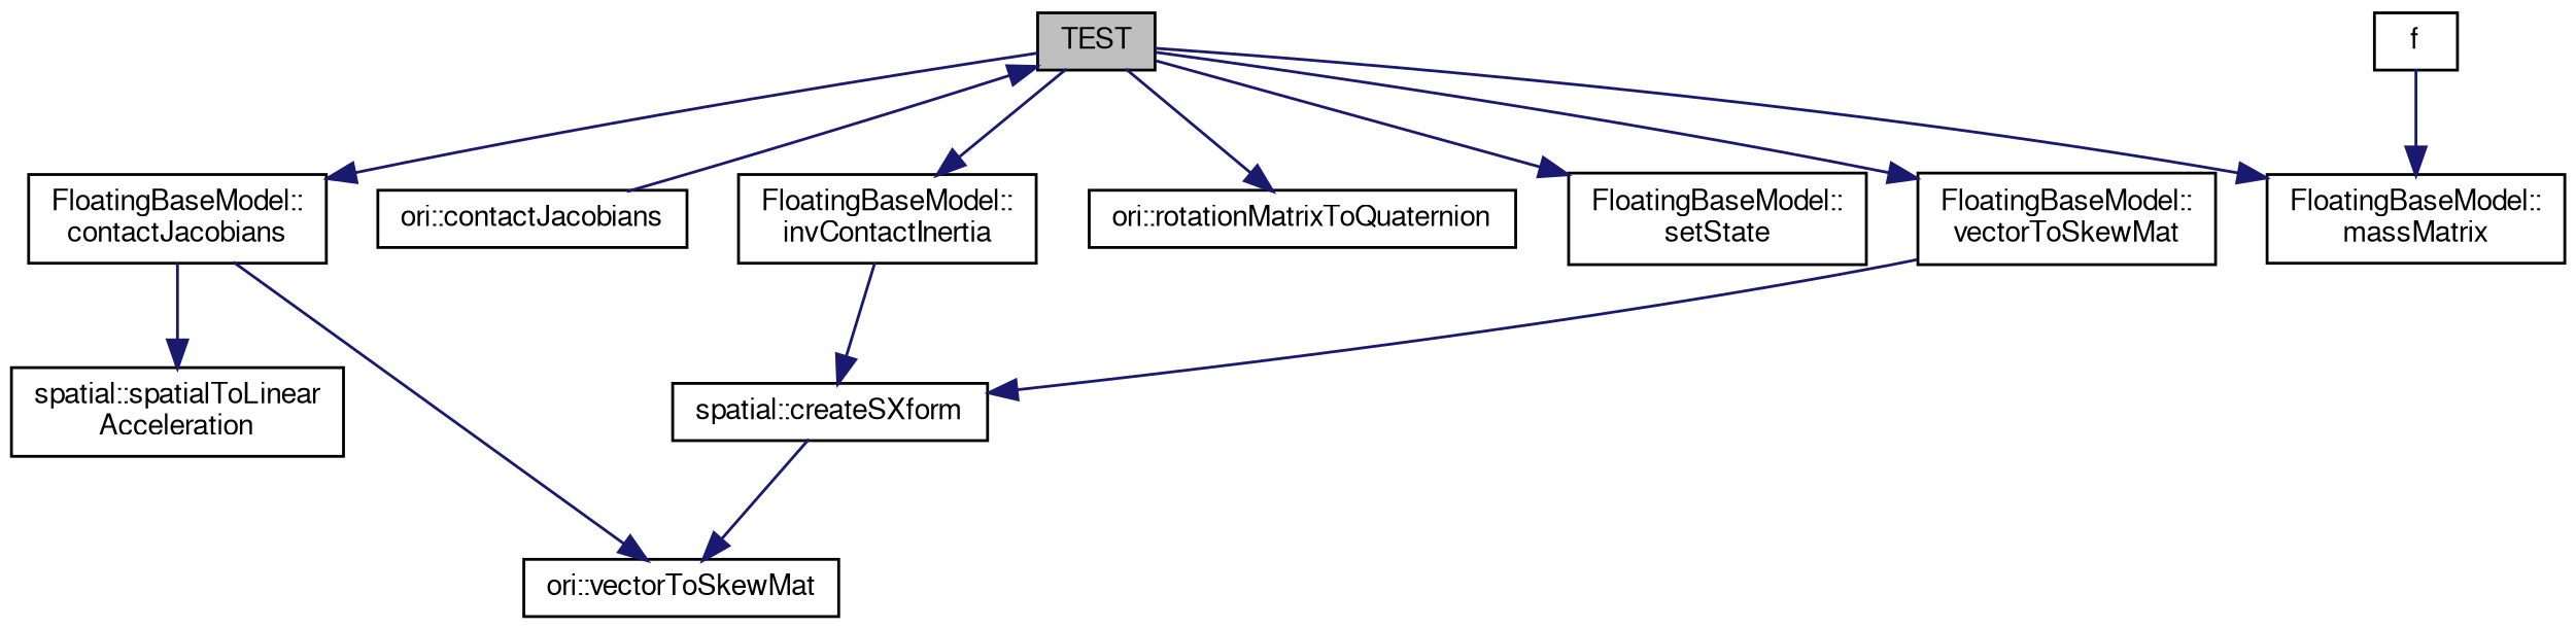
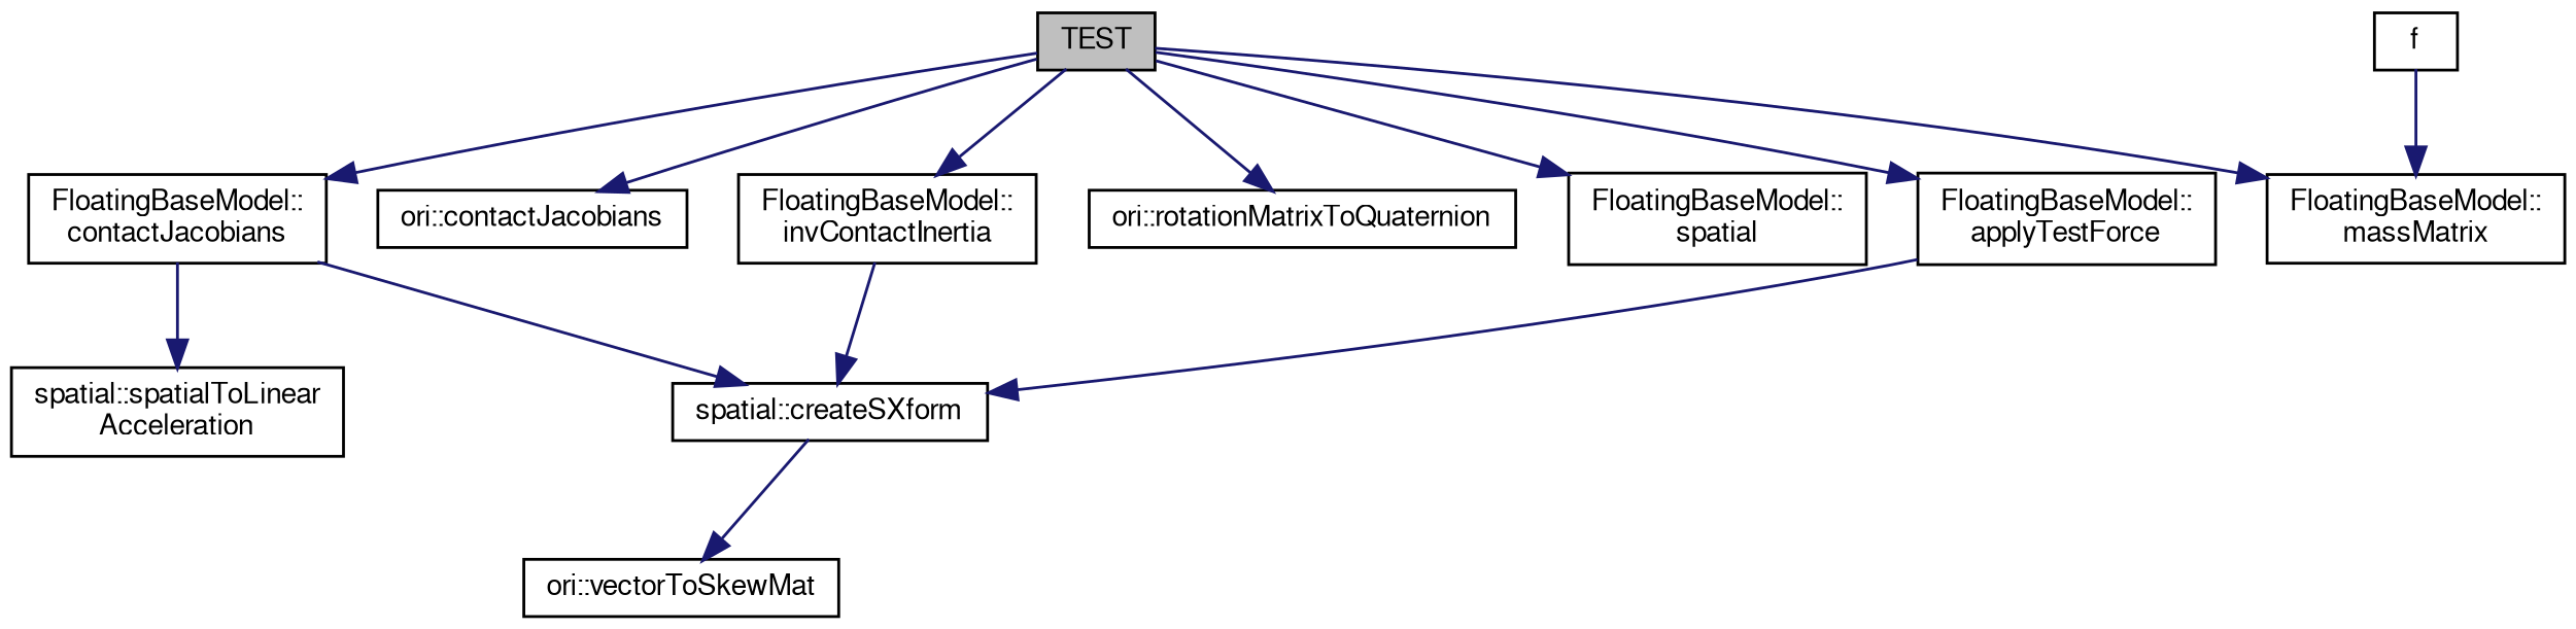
  digraph {
    rankdir=TB
    node [color=black fillcolor=white fontname=FreeSans fontsize=10 shape=record style=filled]
    edge [color=midnightblue fontname=FreeSans fontsize=10 labelfontname=FreeSans labelfontsize=10 style=solid]
    n1 [fillcolor=grey75 fontcolor=black height=0.2 label=TEST width=0.4]
-   n2 [height=0.2 label="FloatingBaseModel::\lvectorToSkewMat" width=0.4]
+   n2 [height=0.2 label="FloatingBaseModel::\lapplyTestForce" width=0.4]
    n3 [height=0.2 label="FloatingBaseModel::\lcontactJacobians" width=0.4]
    n4 [height=0.2 label="ori::contactJacobians" width=0.4]
    n5 [height=0.2 label="FloatingBaseModel::\linvContactInertia" width=0.4]
    n6 [height=0.2 label="FloatingBaseModel::\lmassMatrix" width=0.4]
    n7 [height=0.2 label="ori::rotationMatrixToQuaternion" width=0.4]
-   n8 [height=0.2 label="FloatingBaseModel::\lsetState" width=0.4]
+   n8 [height=0.2 label="FloatingBaseModel::\lspatial" width=0.4]
    n9 [height=0.2 label="spatial::createSXform" width=0.4]
    n10 [height=0.2 label="spatial::spatialToLinear\lAcceleration" width=0.4]
    n11 [height=0.2 label="ori::vectorToSkewMat" width=0.4]
    n12 [height=0.2 label=f width=0.4]
    n1 -> n2
    n1 -> n3
-   n4 -> n1
+   n1 -> n4
    n1 -> n5
    n1 -> n6
    n1 -> n7
    n1 -> n8
    n2 -> n9
-   n3 -> n11
+   n3 -> n9
    n3 -> n10
    n5 -> n9
    n9 -> n11
    n12 -> n6
  }
